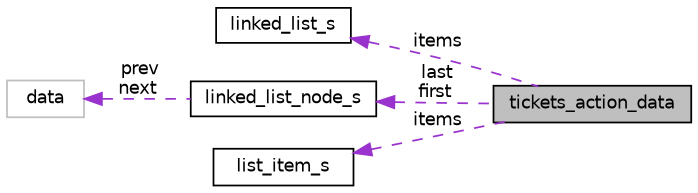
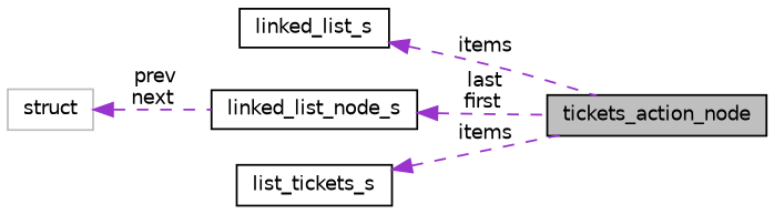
  digraph {
    rankdir=LR
    node [color=black fillcolor=white fontname=Helvetica fontsize=10 shape=record style=filled]
    edge [color=darkorchid3 dir=back fontname=Helvetica fontsize=10 labelfontname=Helvetica labelfontsize=10 style=dashed]
-   n1 [fillcolor=grey75 fontcolor=black height=0.2 label=tickets_action_data width=0.4]
+   n1 [fillcolor=grey75 fontcolor=black height=0.2 label=tickets_action_node width=0.4]
    n2 [height=0.2 label=linked_list_s width=0.4]
    n3 [height=0.2 label=linked_list_node_s width=0.4]
-   n4 [color=grey75 height=0.2 label=data width=0.4]
-   n5 [height=0.2 label=list_item_s width=0.4]
+   n4 [color=grey75 height=0.2 label=struct width=0.4]
+   n5 [height=0.2 label=list_tickets_s width=0.4]
    n2 -> n1 [label=" items"]
    n3 -> n1 [label=" last\nfirst"]
    n4 -> n3 [label=" prev\nnext"]
    n5 -> n1 [label=" items"]
  }
